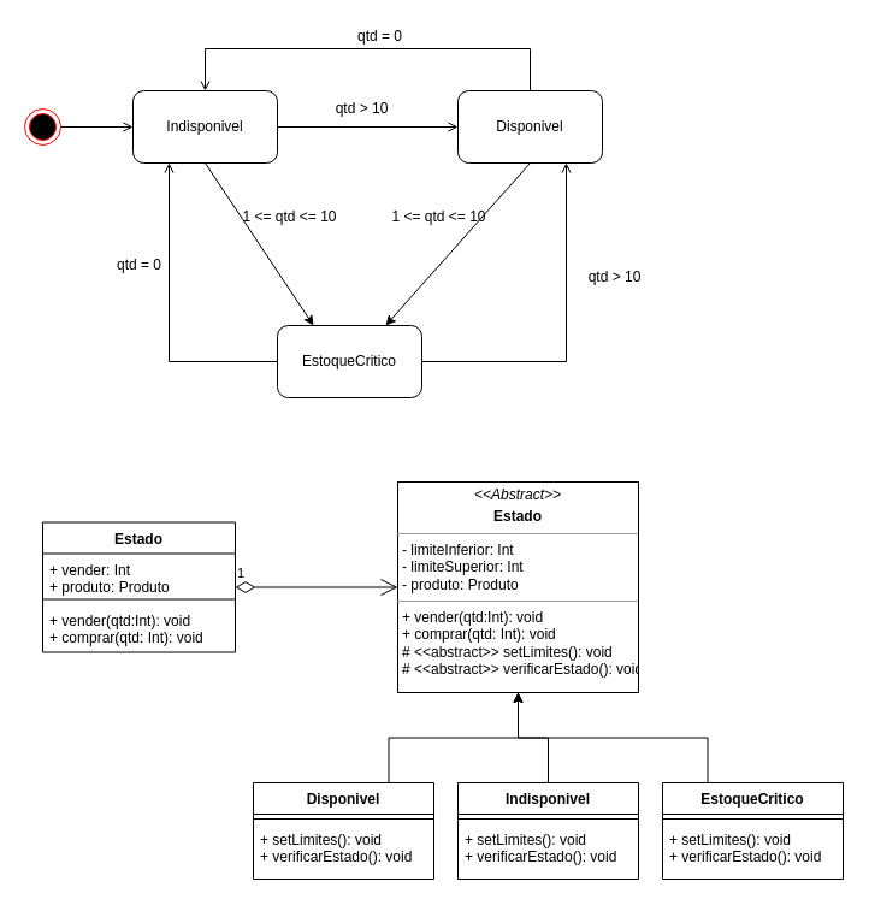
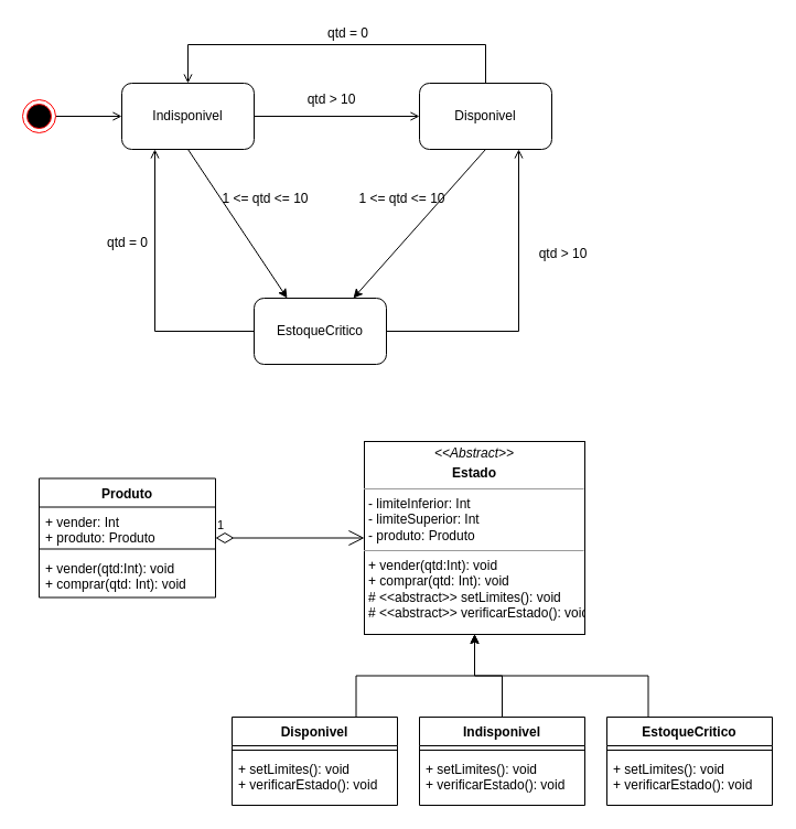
  <mxCell id="0" />
  <mxCell id="1" parent="0" />
  <mxCell id="2" value="" style="endArrow=open;shadow=0;strokeWidth=1;rounded=0;endFill=1;edgeStyle=elbowEdgeStyle;elbow=vertical;entryX=0;entryY=0.5;entryDx=0;entryDy=0;exitX=1;exitY=0.5;exitDx=0;exitDy=0;" edge="1" parent="1" source="4" target="5"><mxGeometry x="0.5" y="41" relative="1" as="geometry"><mxPoint x="80" y="105" as="sourcePoint" /><mxPoint x="190" y="109" as="targetPoint" /><mxPoint x="-40" y="32" as="offset" /></mxGeometry></mxCell>
  <mxCell id="3" value="" style="resizable=0;align=left;verticalAlign=bottom;labelBackgroundColor=none;fontSize=12;" connectable="0" vertex="1" parent="2"><mxGeometry x="-1" relative="1" as="geometry"><mxPoint y="4" as="offset" /></mxGeometry></mxCell>
  <mxCell id="4" value="" style="ellipse;html=1;shape=endState;fillColor=#000000;strokeColor=#ff0000;" vertex="1" parent="1"><mxGeometry x="20" y="90" width="30" height="30" as="geometry" /></mxCell>
  <mxCell id="5" value="Indisponivel" style="rounded=1;whiteSpace=wrap;html=1;" vertex="1" parent="1"><mxGeometry x="110" y="75" width="120" height="60" as="geometry" /></mxCell>
  <mxCell id="6" value="EstoqueCritico" style="rounded=1;whiteSpace=wrap;html=1;" vertex="1" parent="1"><mxGeometry x="230" y="270" width="120" height="60" as="geometry" /></mxCell>
  <mxCell id="7" value="Disponivel" style="rounded=1;whiteSpace=wrap;html=1;" vertex="1" parent="1"><mxGeometry x="380" y="75" width="120" height="60" as="geometry" /></mxCell>
  <mxCell id="8" value="" style="endArrow=open;shadow=0;strokeWidth=1;rounded=0;endFill=1;edgeStyle=elbowEdgeStyle;elbow=vertical;exitX=1;exitY=0.5;exitDx=0;exitDy=0;entryX=0;entryY=0.5;entryDx=0;entryDy=0;" edge="1" parent="1" source="5" target="7"><mxGeometry x="0.5" y="41" relative="1" as="geometry"><mxPoint x="170" y="145" as="sourcePoint" /><mxPoint x="250" y="145" as="targetPoint" /><mxPoint x="-40" y="32" as="offset" /><Array as="points"><mxPoint x="300" y="105" /></Array></mxGeometry></mxCell>
  <mxCell id="9" value="" style="resizable=0;align=left;verticalAlign=bottom;labelBackgroundColor=none;fontSize=12;" connectable="0" vertex="1" parent="8"><mxGeometry x="-1" relative="1" as="geometry"><mxPoint y="4" as="offset" /></mxGeometry></mxCell>
  <mxCell id="10" value="qtd &amp;gt; 10" style="text;html=1;align=center;verticalAlign=middle;resizable=0;points=[];autosize=1;strokeColor=none;fillColor=none;" vertex="1" parent="1"><mxGeometry x="270" y="80" width="60" height="20" as="geometry" /></mxCell>
  <mxCell id="11" value="" style="endArrow=classic;html=1;rounded=0;exitX=0.5;exitY=1;exitDx=0;exitDy=0;entryX=0.25;entryY=0;entryDx=0;entryDy=0;" edge="1" parent="1" source="5" target="6"><mxGeometry width="50" height="50" relative="1" as="geometry"><mxPoint x="280" y="230" as="sourcePoint" /><mxPoint x="330" y="180" as="targetPoint" /></mxGeometry></mxCell>
  <mxCell id="12" value="" style="endArrow=open;shadow=0;strokeWidth=1;rounded=0;endFill=1;edgeStyle=elbowEdgeStyle;elbow=vertical;exitX=0.5;exitY=0;exitDx=0;exitDy=0;entryX=0.5;entryY=0;entryDx=0;entryDy=0;" edge="1" parent="1" source="7" target="5"><mxGeometry x="0.5" y="41" relative="1" as="geometry"><mxPoint x="170" y="-30" as="sourcePoint" /><mxPoint x="175" y="60" as="targetPoint" /><mxPoint x="-40" y="32" as="offset" /><Array as="points"><mxPoint x="310" y="40" /></Array></mxGeometry></mxCell>
  <mxCell id="13" value="" style="resizable=0;align=left;verticalAlign=bottom;labelBackgroundColor=none;fontSize=12;" connectable="0" vertex="1" parent="12"><mxGeometry x="-1" relative="1" as="geometry"><mxPoint y="4" as="offset" /></mxGeometry></mxCell>
  <mxCell id="14" value="qtd = 0" style="text;html=1;align=center;verticalAlign=middle;resizable=0;points=[];autosize=1;strokeColor=none;fillColor=none;" vertex="1" parent="1"><mxGeometry x="290" y="20" width="50" height="20" as="geometry" /></mxCell>
  <mxCell id="15" value="" style="endArrow=classic;html=1;rounded=0;exitX=0.5;exitY=1;exitDx=0;exitDy=0;entryX=0.75;entryY=0;entryDx=0;entryDy=0;" edge="1" parent="1" source="7" target="6"><mxGeometry width="50" height="50" relative="1" as="geometry"><mxPoint x="380" y="170" as="sourcePoint" /><mxPoint x="470" y="305" as="targetPoint" /></mxGeometry></mxCell>
  <mxCell id="16" value="" style="endArrow=open;shadow=0;strokeWidth=1;rounded=0;endFill=1;edgeStyle=elbowEdgeStyle;elbow=vertical;exitX=1;exitY=0.5;exitDx=0;exitDy=0;entryX=0.75;entryY=1;entryDx=0;entryDy=0;" edge="1" parent="1" source="6" target="7"><mxGeometry x="0.5" y="41" relative="1" as="geometry"><mxPoint x="240" y="115" as="sourcePoint" /><mxPoint x="390" y="115" as="targetPoint" /><mxPoint x="-40" y="32" as="offset" /><Array as="points"><mxPoint x="410" y="300" /></Array></mxGeometry></mxCell>
  <mxCell id="17" value="" style="resizable=0;align=left;verticalAlign=bottom;labelBackgroundColor=none;fontSize=12;" connectable="0" vertex="1" parent="16"><mxGeometry x="-1" relative="1" as="geometry"><mxPoint y="4" as="offset" /></mxGeometry></mxCell>
  <mxCell id="18" value="" style="endArrow=open;shadow=0;strokeWidth=1;rounded=0;endFill=1;edgeStyle=elbowEdgeStyle;elbow=vertical;exitX=0;exitY=0.5;exitDx=0;exitDy=0;entryX=0.25;entryY=1;entryDx=0;entryDy=0;" edge="1" parent="1" source="6" target="5"><mxGeometry x="0.5" y="41" relative="1" as="geometry"><mxPoint x="40" y="300" as="sourcePoint" /><mxPoint x="160" y="135" as="targetPoint" /><mxPoint x="-40" y="32" as="offset" /><Array as="points"><mxPoint x="190" y="300" /></Array></mxGeometry></mxCell>
  <mxCell id="19" value="" style="resizable=0;align=left;verticalAlign=bottom;labelBackgroundColor=none;fontSize=12;" connectable="0" vertex="1" parent="18"><mxGeometry x="-1" relative="1" as="geometry"><mxPoint y="-6" as="offset" /></mxGeometry></mxCell>
  <mxCell id="20" value="qtd = 0" style="text;html=1;align=center;verticalAlign=middle;resizable=0;points=[];autosize=1;strokeColor=none;fillColor=none;" vertex="1" parent="1"><mxGeometry x="90" y="210" width="50" height="20" as="geometry" /></mxCell>
  <mxCell id="21" value="qtd &amp;gt; 10" style="text;html=1;align=center;verticalAlign=middle;resizable=0;points=[];autosize=1;strokeColor=none;fillColor=none;" vertex="1" parent="1"><mxGeometry x="480" y="220" width="60" height="20" as="geometry" /></mxCell>
  <mxCell id="22" value="1 &amp;lt;= qtd &amp;lt;= 10" style="text;html=1;align=center;verticalAlign=middle;resizable=0;points=[];autosize=1;strokeColor=none;fillColor=none;" vertex="1" parent="1"><mxGeometry x="195" y="170" width="90" height="20" as="geometry" /></mxCell>
  <mxCell id="23" value="1 &amp;lt;= qtd &amp;lt;= 10" style="text;html=1;align=center;verticalAlign=middle;resizable=0;points=[];autosize=1;strokeColor=none;fillColor=none;" vertex="1" parent="1"><mxGeometry x="319" y="170" width="90" height="20" as="geometry" /></mxCell>
  <mxCell id="24" style="edgeStyle=orthogonalEdgeStyle;rounded=0;orthogonalLoop=1;jettySize=auto;html=1;exitX=0.5;exitY=0;exitDx=0;exitDy=0;" edge="1" parent="1" source="25" target="28"><mxGeometry relative="1" as="geometry" /></mxCell>
  <mxCell id="25" value="Indisponivel" style="swimlane;fontStyle=1;align=center;verticalAlign=top;childLayout=stackLayout;horizontal=1;startSize=26;horizontalStack=0;resizeParent=1;resizeParentMax=0;resizeLast=0;collapsible=1;marginBottom=0;" vertex="1" parent="1"><mxGeometry x="380" y="650" width="150" height="80" as="geometry" /></mxCell>
  <mxCell id="26" value="" style="line;strokeWidth=1;fillColor=none;align=left;verticalAlign=middle;spacingTop=-1;spacingLeft=3;spacingRight=3;rotatable=0;labelPosition=right;points=[];portConstraint=eastwest;" vertex="1" parent="25"><mxGeometry y="26" width="150" height="8" as="geometry" /></mxCell>
  <mxCell id="27" value="+ setLimites(): void&#10;+ verificarEstado(): void" style="text;strokeColor=none;fillColor=none;align=left;verticalAlign=top;spacingLeft=4;spacingRight=4;overflow=hidden;rotatable=0;points=[[0,0.5],[1,0.5]];portConstraint=eastwest;" vertex="1" parent="25"><mxGeometry y="34" width="150" height="46" as="geometry" /></mxCell>
  <mxCell id="28" value="&lt;p style=&quot;margin: 0px ; margin-top: 4px ; text-align: center&quot;&gt;&lt;i&gt;&amp;lt;&amp;lt;Abstract&amp;gt;&amp;gt;&lt;/i&gt;&lt;/p&gt;&lt;p style=&quot;margin: 0px ; margin-top: 4px ; text-align: center&quot;&gt;&lt;b&gt;Estado&lt;/b&gt;&lt;br&gt;&lt;b&gt;&lt;/b&gt;&lt;/p&gt;&lt;hr size=&quot;1&quot;&gt;&lt;p style=&quot;margin: 0px ; margin-left: 4px&quot;&gt;- limiteInferior: Int&lt;br&gt;- limiteSuperior: Int&lt;/p&gt;&lt;p style=&quot;margin: 0px ; margin-left: 4px&quot;&gt;- produto: Produto&lt;/p&gt;&lt;hr size=&quot;1&quot;&gt;&lt;p style=&quot;margin: 0px ; margin-left: 4px&quot;&gt;+ vender(qtd:Int): void&lt;br&gt;+ comprar(qtd: Int): void&lt;/p&gt;&lt;p style=&quot;margin: 0px ; margin-left: 4px&quot;&gt;# &amp;lt;&amp;lt;abstract&amp;gt;&amp;gt; setLimites(): void&lt;/p&gt;&lt;p style=&quot;margin: 0px ; margin-left: 4px&quot;&gt;# &amp;lt;&amp;lt;abstract&amp;gt;&amp;gt; verificarEstado(): void&lt;/p&gt;" style="verticalAlign=top;align=left;overflow=fill;fontSize=12;fontFamily=Helvetica;html=1;" vertex="1" parent="1"><mxGeometry x="330" y="400" width="200" height="175" as="geometry" /></mxCell>
  <mxCell id="29" style="edgeStyle=orthogonalEdgeStyle;rounded=0;orthogonalLoop=1;jettySize=auto;html=1;exitX=0.75;exitY=0;exitDx=0;exitDy=0;entryX=0.5;entryY=1;entryDx=0;entryDy=0;" edge="1" parent="1" source="30" target="28"><mxGeometry relative="1" as="geometry" /></mxCell>
  <mxCell id="30" value="Disponivel" style="swimlane;fontStyle=1;align=center;verticalAlign=top;childLayout=stackLayout;horizontal=1;startSize=26;horizontalStack=0;resizeParent=1;resizeParentMax=0;resizeLast=0;collapsible=1;marginBottom=0;" vertex="1" parent="1"><mxGeometry x="210" y="650" width="150" height="80" as="geometry" /></mxCell>
  <mxCell id="31" value="" style="line;strokeWidth=1;fillColor=none;align=left;verticalAlign=middle;spacingTop=-1;spacingLeft=3;spacingRight=3;rotatable=0;labelPosition=right;points=[];portConstraint=eastwest;" vertex="1" parent="30"><mxGeometry y="26" width="150" height="8" as="geometry" /></mxCell>
  <mxCell id="32" value="+ setLimites(): void&#10;+ verificarEstado(): void" style="text;strokeColor=none;fillColor=none;align=left;verticalAlign=top;spacingLeft=4;spacingRight=4;overflow=hidden;rotatable=0;points=[[0,0.5],[1,0.5]];portConstraint=eastwest;" vertex="1" parent="30"><mxGeometry y="34" width="150" height="46" as="geometry" /></mxCell>
  <mxCell id="33" style="edgeStyle=orthogonalEdgeStyle;rounded=0;orthogonalLoop=1;jettySize=auto;html=1;exitX=0.25;exitY=0;exitDx=0;exitDy=0;entryX=0.5;entryY=1;entryDx=0;entryDy=0;" edge="1" parent="1" source="34" target="28"><mxGeometry relative="1" as="geometry" /></mxCell>
  <mxCell id="34" value="EstoqueCritico" style="swimlane;fontStyle=1;align=center;verticalAlign=top;childLayout=stackLayout;horizontal=1;startSize=26;horizontalStack=0;resizeParent=1;resizeParentMax=0;resizeLast=0;collapsible=1;marginBottom=0;" vertex="1" parent="1"><mxGeometry x="550" y="650" width="150" height="80" as="geometry" /></mxCell>
  <mxCell id="35" value="" style="line;strokeWidth=1;fillColor=none;align=left;verticalAlign=middle;spacingTop=-1;spacingLeft=3;spacingRight=3;rotatable=0;labelPosition=right;points=[];portConstraint=eastwest;" vertex="1" parent="34"><mxGeometry y="26" width="150" height="8" as="geometry" /></mxCell>
  <mxCell id="36" value="+ setLimites(): void&#10;+ verificarEstado(): void" style="text;strokeColor=none;fillColor=none;align=left;verticalAlign=top;spacingLeft=4;spacingRight=4;overflow=hidden;rotatable=0;points=[[0,0.5],[1,0.5]];portConstraint=eastwest;" vertex="1" parent="34"><mxGeometry y="34" width="150" height="46" as="geometry" /></mxCell>
- <mxCell id="37" value="Estado" style="swimlane;fontStyle=1;align=center;verticalAlign=top;childLayout=stackLayout;horizontal=1;startSize=26;horizontalStack=0;resizeParent=1;resizeParentMax=0;resizeLast=0;collapsible=1;marginBottom=0;" vertex="1" parent="1"><mxGeometry x="35" y="433.5" width="160" height="108" as="geometry" /></mxCell>
+ <mxCell id="37" value="Produto" style="swimlane;fontStyle=1;align=center;verticalAlign=top;childLayout=stackLayout;horizontal=1;startSize=26;horizontalStack=0;resizeParent=1;resizeParentMax=0;resizeLast=0;collapsible=1;marginBottom=0;" vertex="1" parent="1"><mxGeometry x="35" y="433.5" width="160" height="108" as="geometry" /></mxCell>
  <mxCell id="38" value="+ vender: Int&#10;+ produto: Produto&#10;" style="text;strokeColor=none;fillColor=none;align=left;verticalAlign=top;spacingLeft=4;spacingRight=4;overflow=hidden;rotatable=0;points=[[0,0.5],[1,0.5]];portConstraint=eastwest;" vertex="1" parent="37"><mxGeometry y="26" width="160" height="34" as="geometry" /></mxCell>
  <mxCell id="39" value="" style="line;strokeWidth=1;fillColor=none;align=left;verticalAlign=middle;spacingTop=-1;spacingLeft=3;spacingRight=3;rotatable=0;labelPosition=right;points=[];portConstraint=eastwest;" vertex="1" parent="37"><mxGeometry y="60" width="160" height="8" as="geometry" /></mxCell>
  <mxCell id="40" value="+ vender(qtd:Int): void&#10;+ comprar(qtd: Int): void" style="text;strokeColor=none;fillColor=none;align=left;verticalAlign=top;spacingLeft=4;spacingRight=4;overflow=hidden;rotatable=0;points=[[0,0.5],[1,0.5]];portConstraint=eastwest;" vertex="1" parent="37"><mxGeometry y="68" width="160" height="40" as="geometry" /></mxCell>
  <mxCell id="41" value="1" style="endArrow=open;html=1;endSize=12;startArrow=diamondThin;startSize=14;startFill=0;edgeStyle=orthogonalEdgeStyle;align=left;verticalAlign=bottom;rounded=0;exitX=1;exitY=0.5;exitDx=0;exitDy=0;entryX=0;entryY=0.5;entryDx=0;entryDy=0;" edge="1" parent="1" source="37" target="28"><mxGeometry x="-1" y="3" relative="1" as="geometry"><mxPoint x="450" y="550" as="sourcePoint" /><mxPoint x="300" y="494" as="targetPoint" /></mxGeometry></mxCell>
